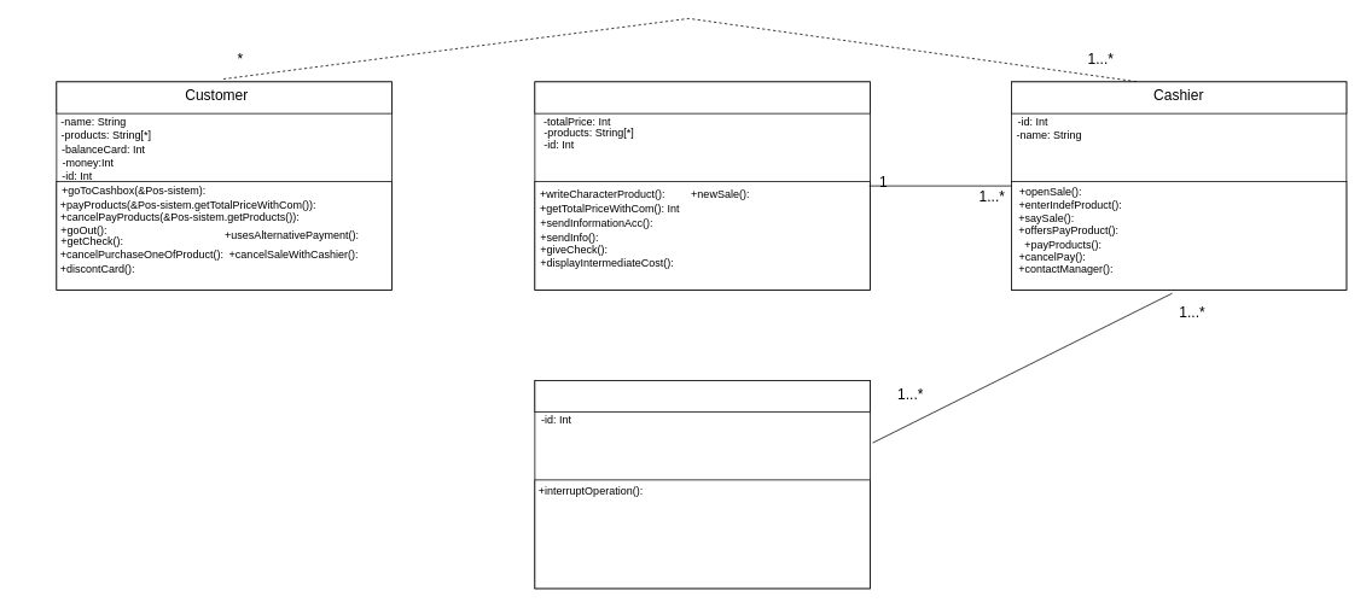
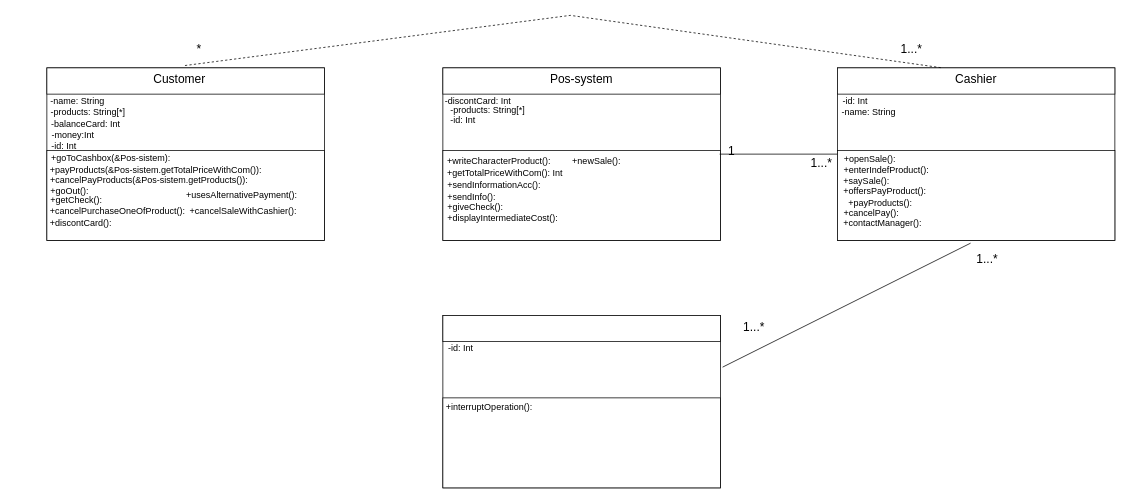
  <mxCell id="0" />
  <mxCell id="1" parent="0" />
  <mxCell id="2" value="" style="group" vertex="1" connectable="0" parent="1"><mxGeometry x="62" y="90" width="380" height="230" as="geometry" /></mxCell>
  <mxCell id="3" value="" style="rounded=0;whiteSpace=wrap;html=1;" vertex="1" parent="2"><mxGeometry width="370" height="230" as="geometry" /></mxCell>
  <mxCell id="4" value="" style="rounded=0;whiteSpace=wrap;html=1;" vertex="1" parent="2"><mxGeometry width="370" height="35" as="geometry" /></mxCell>
  <mxCell id="5" value="" style="rounded=0;whiteSpace=wrap;html=1;" vertex="1" parent="2"><mxGeometry y="110" width="370" height="120" as="geometry" /></mxCell>
  <mxCell id="6" value="-id: Int" style="text;html=1;align=center;verticalAlign=middle;whiteSpace=wrap;rounded=0;" vertex="1" parent="2"><mxGeometry x="-20" y="90" width="86" height="30" as="geometry" /></mxCell>
  <mxCell id="7" value="+usesAlternativePayment():" style="text;html=1;align=center;verticalAlign=middle;whiteSpace=wrap;rounded=0;" vertex="1" parent="2"><mxGeometry x="190" y="155" width="140" height="30" as="geometry" /></mxCell>
  <mxCell id="8" value="+cancelSaleWithCashier():" style="text;html=1;align=center;verticalAlign=middle;whiteSpace=wrap;rounded=0;" vertex="1" parent="2"><mxGeometry x="192" y="176" width="140" height="30" as="geometry" /></mxCell>
  <mxCell id="9" value="Customer" style="text;html=1;align=center;verticalAlign=middle;whiteSpace=wrap;rounded=0;fontSize=16;" vertex="1" parent="1"><mxGeometry x="194" y="90" width="90" height="30" as="geometry" /></mxCell>
  <mxCell id="10" value="-name: String" style="text;html=1;align=center;verticalAlign=middle;whiteSpace=wrap;rounded=0;" vertex="1" parent="1"><mxGeometry x="58" y="120" width="90" height="30" as="geometry" /></mxCell>
  <mxCell id="11" value="-products: String[*]" style="text;html=1;align=center;verticalAlign=middle;whiteSpace=wrap;rounded=0;" vertex="1" parent="1"><mxGeometry x="40" y="134" width="154" height="30" as="geometry" /></mxCell>
  <mxCell id="12" value="-balanceCard: Int" style="text;html=1;align=center;verticalAlign=middle;whiteSpace=wrap;rounded=0;" vertex="1" parent="1"><mxGeometry x="37" y="150" width="154" height="30" as="geometry" /></mxCell>
  <mxCell id="13" value="-money:Int" style="text;html=1;align=center;verticalAlign=middle;whiteSpace=wrap;rounded=0;" vertex="1" parent="1"><mxGeometry x="20" y="165" width="154" height="30" as="geometry" /></mxCell>
  <mxCell id="14" value="+goToCashbox(&amp;amp;Pos-sistem):" style="text;html=1;align=center;verticalAlign=middle;whiteSpace=wrap;rounded=0;" vertex="1" parent="1"><mxGeometry x="35" y="196" width="225" height="30" as="geometry" /></mxCell>
  <mxCell id="15" value="+payProducts(&amp;amp;Pos-sistem.getTotalPriceWithCom()):" style="text;html=1;align=center;verticalAlign=middle;whiteSpace=wrap;rounded=0;" vertex="1" parent="1"><mxGeometry x="58" y="211" width="299" height="30" as="geometry" /></mxCell>
  <mxCell id="16" value="+cancelPayProducts(&amp;amp;Pos-sistem.getProducts()):" style="text;html=1;align=center;verticalAlign=middle;whiteSpace=wrap;rounded=0;" vertex="1" parent="1"><mxGeometry x="59" y="225" width="279" height="30" as="geometry" /></mxCell>
  <mxCell id="17" value="+goOut():" style="text;html=1;align=center;verticalAlign=middle;whiteSpace=wrap;rounded=0;" vertex="1" parent="1"><mxGeometry x="56" y="239" width="73" height="30" as="geometry" /></mxCell>
  <mxCell id="18" value="+getCheck():" style="text;html=1;align=center;verticalAlign=middle;whiteSpace=wrap;rounded=0;" vertex="1" parent="1"><mxGeometry x="65" y="252" width="73" height="30" as="geometry" /></mxCell>
  <mxCell id="19" value="" style="group" vertex="1" connectable="0" parent="1"><mxGeometry x="590" y="90" width="370" height="230" as="geometry" /></mxCell>
  <mxCell id="20" value="" style="rounded=0;whiteSpace=wrap;html=1;" vertex="1" parent="19"><mxGeometry width="370" height="230" as="geometry" /></mxCell>
  <mxCell id="21" value="" style="rounded=0;whiteSpace=wrap;html=1;" vertex="1" parent="19"><mxGeometry width="370" height="35" as="geometry" /></mxCell>
  <mxCell id="22" value="" style="rounded=0;whiteSpace=wrap;html=1;" vertex="1" parent="19"><mxGeometry y="110" width="370" height="120" as="geometry" /></mxCell>
+ <mxCell id="23" value="Pos-system" style="text;html=1;align=center;verticalAlign=middle;whiteSpace=wrap;rounded=0;fontSize=16;" vertex="1" parent="19"><mxGeometry x="140" width="90" height="30" as="geometry" /></mxCell>
  <mxCell id="24" value="+writeCharacterProduct():&lt;span style=&quot;color: rgba(0, 0, 0, 0); font-family: monospace; font-size: 0px; text-align: start; text-wrap-mode: nowrap;&quot;&gt;%3CCmxGraphModel%3E%3Croot%3E%3CmxCell%20id%3D%220%22%2F%3E%3CmxCell%20id%3D%221%22%20parent%3D%220%22%2F%3E%3CmxCell%20id%3D%222%22%20value%3D%22%2BcancelPayProducts(%26amp%3Bamp%3BPos-sistem.getProducts())%3A%22%20style%3D%22text%3Bhtml%3D1%3Balign%3Dcenter%3BverticalAlign%3Dmiddle%3BwhiteSpace%3Dwrap%3Brounded%3D0%3B%22%20vertex%3D%221%22%20parent%3D%221%22%3E%3CmxGeometry%20x%3D%2237%22%20y%3D%22295%22%20width%3D%22279%22%20height%3D%2230%22%20as%3D%22geometry%22%2F%3E%3C%2FmxCell%3E%3C%2Froot%3E%3C%2FmxGraphModel%3EC:&lt;/span&gt;" style="text;html=1;align=center;verticalAlign=middle;whiteSpace=wrap;rounded=0;" vertex="1" parent="19"><mxGeometry y="110" width="150" height="30" as="geometry" /></mxCell>
- <mxCell id="25" value="-totalPrice: Int" style="text;html=1;align=center;verticalAlign=middle;whiteSpace=wrap;rounded=0;" vertex="1" parent="19"><mxGeometry x="-30" y="30" width="154" height="30" as="geometry" /></mxCell>
+ <mxCell id="25" value="-discontCard: Int" style="text;html=1;align=center;verticalAlign=middle;whiteSpace=wrap;rounded=0;" vertex="1" parent="19"><mxGeometry x="-30" y="30" width="154" height="30" as="geometry" /></mxCell>
  <mxCell id="26" value="-products: String[*]" style="text;html=1;align=center;verticalAlign=middle;whiteSpace=wrap;rounded=0;" vertex="1" parent="19"><mxGeometry x="-17" y="42" width="154" height="30" as="geometry" /></mxCell>
  <mxCell id="27" value="+newSale():" style="text;html=1;align=center;verticalAlign=middle;whiteSpace=wrap;rounded=0;" vertex="1" parent="19"><mxGeometry x="160" y="110" width="90" height="30" as="geometry" /></mxCell>
  <mxCell id="28" value="+getTotalPriceWithCom(): Int" style="text;html=1;align=center;verticalAlign=middle;whiteSpace=wrap;rounded=0;" vertex="1" parent="1"><mxGeometry x="575" y="215" width="196" height="30" as="geometry" /></mxCell>
  <mxCell id="29" value="+sendInformationAcc():" style="text;html=1;align=center;verticalAlign=middle;whiteSpace=wrap;rounded=0;" vertex="1" parent="1"><mxGeometry x="593" y="232" width="131" height="30" as="geometry" /></mxCell>
  <mxCell id="30" value="+sendInfo():&lt;span style=&quot;color: rgba(0, 0, 0, 0); font-family: monospace; font-size: 0px; text-align: start; text-wrap-mode: nowrap;&quot;&gt;%3CmxGraphModel%3E%3Croot%3E%3CmxCell%20id%3D%220%22%2F%3E%3CmxCell%20id%3D%221%22%20parent%3D%220%22%2F%3E%3CmxCell%20id%3D%222%22%20value%3D%22%2BsendInformationAcc()%3A%22%20style%3D%22text%3Bhtml%3D1%3Balign%3Dcenter%3BverticalAlign%3Dmiddle%3BwhiteSpace%3Dwrap%3Brounded%3D0%3B%22%20vertex%3D%221%22%20parent%3D%221%22%3E%3CmxGeometry%20x%3D%22473%22%20y%3D%22302%22%20width%3D%22131%22%20height%3D%2230%22%20as%3D%22geometry%22%2F%3E%3C%2FmxCell%3E%3C%2Froot%3E%3C%2FmxGraphModel%3E&lt;/span&gt;&lt;span style=&quot;color: rgba(0, 0, 0, 0); font-family: monospace; font-size: 0px; text-align: start; text-wrap-mode: nowrap;&quot;&gt;%3CmxGraphModel%3E%3Croot%3E%3CmxCell%20id%3D%220%22%2F%3E%3CmxCell%20id%3D%221%22%20parent%3D%220%22%2F%3E%3CmxCell%20id%3D%222%22%20value%3D%22%2BsendInformationAcc()%3A%22%20style%3D%22text%3Bhtml%3D1%3Balign%3Dcenter%3BverticalAlign%3Dmiddle%3BwhiteSpace%3Dwrap%3Brounded%3D0%3B%22%20vertex%3D%221%22%20parent%3D%221%22%3E%3CmxGeometry%20x%3D%22473%22%20y%3D%22302%22%20width%3D%22131%22%20height%3D%2230%22%20as%3D%22geometry%22%2F%3E%3C%2FmxCell%3E%3C%2Froot%3E%3C%2FmxGraphModel%3Ese&lt;/span&gt;" style="text;html=1;align=center;verticalAlign=middle;whiteSpace=wrap;rounded=0;" vertex="1" parent="1"><mxGeometry x="563" y="247" width="131" height="30" as="geometry" /></mxCell>
  <mxCell id="31" value="+giveCheck():" style="text;html=1;align=center;verticalAlign=middle;whiteSpace=wrap;rounded=0;" vertex="1" parent="1"><mxGeometry x="568" y="261" width="131" height="30" as="geometry" /></mxCell>
  <mxCell id="32" value="" style="group" vertex="1" connectable="0" parent="1"><mxGeometry x="1116" y="90" width="370" height="230" as="geometry" /></mxCell>
  <mxCell id="33" value="" style="rounded=0;whiteSpace=wrap;html=1;" vertex="1" parent="32"><mxGeometry width="370" height="230" as="geometry" /></mxCell>
  <mxCell id="34" value="" style="rounded=0;whiteSpace=wrap;html=1;" vertex="1" parent="32"><mxGeometry width="370" height="35" as="geometry" /></mxCell>
  <mxCell id="35" value="" style="rounded=0;whiteSpace=wrap;html=1;" vertex="1" parent="32"><mxGeometry y="110" width="370" height="120" as="geometry" /></mxCell>
  <mxCell id="36" value="Cashier" style="text;html=1;align=center;verticalAlign=middle;whiteSpace=wrap;rounded=0;fontSize=16;" vertex="1" parent="32"><mxGeometry x="140" width="90" height="30" as="geometry" /></mxCell>
  <mxCell id="37" value="-id: Int" style="text;html=1;align=center;verticalAlign=middle;whiteSpace=wrap;rounded=0;" vertex="1" parent="32"><mxGeometry x="-19" y="29" width="86" height="30" as="geometry" /></mxCell>
  <mxCell id="38" value="+openSale():" style="text;html=1;align=center;verticalAlign=middle;whiteSpace=wrap;rounded=0;" vertex="1" parent="32"><mxGeometry x="-6" y="107" width="99" height="30" as="geometry" /></mxCell>
  <mxCell id="39" value="-id: Int" style="text;html=1;align=center;verticalAlign=middle;whiteSpace=wrap;rounded=0;" vertex="1" parent="1"><mxGeometry x="574" y="145" width="86" height="30" as="geometry" /></mxCell>
  <mxCell id="40" value="+enterIndefProduct():" style="text;html=1;align=center;verticalAlign=middle;whiteSpace=wrap;rounded=0;" vertex="1" parent="1"><mxGeometry x="1120" y="212" width="123" height="30" as="geometry" /></mxCell>
  <mxCell id="41" value="+saySale():" style="text;html=1;align=center;verticalAlign=middle;whiteSpace=wrap;rounded=0;" vertex="1" parent="1"><mxGeometry x="1117" y="226" width="76" height="30" as="geometry" /></mxCell>
  <mxCell id="42" value="+offersPayProduct():&lt;span style=&quot;color: rgba(0, 0, 0, 0); font-family: monospace; font-size: 0px; text-align: start; text-wrap-mode: nowrap;&quot;&gt;%3CmxGraphModel%3E%3Croot%3E%3CmxCell%20id%3D%220%22%2F%3E%3CmxCell%20id%3D%221%22%20parent%3D%220%22%2F%3E%3CmxCell%20id%3D%222%22%20value%3D%22%2BsaySale()%3A%22%20style%3D%22text%3Bhtml%3D1%3Balign%3Dcenter%3BverticalAlign%3Dmiddle%3BwhiteSpace%3Dwrap%3Brounded%3D0%3B%22%20vertex%3D%221%22%20parent%3D%221%22%3E%3CmxGeometry%20x%3D%22921%22%20y%3D%22296%22%20width%3D%2276%22%20height%3D%2230%22%20as%3D%22geometry%22%2F%3E%3C%2FmxCell%3E%3C%2Froot%3E%3C%2FmxGraphModel%3E&lt;/span&gt;" style="text;html=1;align=center;verticalAlign=middle;whiteSpace=wrap;rounded=0;" vertex="1" parent="1"><mxGeometry x="1116" y="240" width="127" height="30" as="geometry" /></mxCell>
  <mxCell id="43" value="-name: String" style="text;html=1;align=center;verticalAlign=middle;whiteSpace=wrap;rounded=0;" vertex="1" parent="1"><mxGeometry x="1115" y="134" width="86" height="30" as="geometry" /></mxCell>
  <mxCell id="44" value="+cancelPurchaseOneOfProduct():" style="text;html=1;align=center;verticalAlign=middle;whiteSpace=wrap;rounded=0;" vertex="1" parent="1"><mxGeometry x="43" y="266" width="227" height="30" as="geometry" /></mxCell>
  <mxCell id="45" value="+payProducts():" style="text;html=1;align=center;verticalAlign=middle;whiteSpace=wrap;rounded=0;" vertex="1" parent="1"><mxGeometry x="1110" y="255" width="127" height="30" as="geometry" /></mxCell>
  <mxCell id="46" value="+displayIntermediateCost():" style="text;html=1;align=center;verticalAlign=middle;whiteSpace=wrap;rounded=0;" vertex="1" parent="1"><mxGeometry x="584" y="276" width="172" height="30" as="geometry" /></mxCell>
  <mxCell id="47" value="+cancelPay():" style="text;html=1;align=center;verticalAlign=middle;whiteSpace=wrap;rounded=0;" vertex="1" parent="1"><mxGeometry x="1117" y="269" width="89" height="30" as="geometry" /></mxCell>
  <mxCell id="48" value="+contactManager():" style="text;html=1;align=center;verticalAlign=middle;whiteSpace=wrap;rounded=0;" vertex="1" parent="1"><mxGeometry x="1117" y="282" width="119" height="30" as="geometry" /></mxCell>
  <mxCell id="49" value="" style="group" vertex="1" connectable="0" parent="1"><mxGeometry x="590" y="420" width="370" height="230" as="geometry" /></mxCell>
  <mxCell id="50" value="" style="rounded=0;whiteSpace=wrap;html=1;" vertex="1" parent="49"><mxGeometry width="370" height="230" as="geometry" /></mxCell>
  <mxCell id="51" value="" style="rounded=0;whiteSpace=wrap;html=1;" vertex="1" parent="49"><mxGeometry width="370" height="35" as="geometry" /></mxCell>
  <mxCell id="52" value="" style="rounded=0;whiteSpace=wrap;html=1;" vertex="1" parent="49"><mxGeometry y="110" width="370" height="120" as="geometry" /></mxCell>
  <mxCell id="53" value="-id: Int" style="text;html=1;align=center;verticalAlign=middle;whiteSpace=wrap;rounded=0;" vertex="1" parent="49"><mxGeometry x="-19" y="29" width="86" height="30" as="geometry" /></mxCell>
  <mxCell id="54" value="+interruptOperation():" style="text;html=1;align=center;verticalAlign=middle;whiteSpace=wrap;rounded=0;" vertex="1" parent="49"><mxGeometry x="-6" y="107" width="136" height="30" as="geometry" /></mxCell>
  <mxCell id="55" value="+discontCard():" style="text;html=1;align=center;verticalAlign=middle;whiteSpace=wrap;rounded=0;" vertex="1" parent="1"><mxGeometry x="43" y="282" width="129" height="30" as="geometry" /></mxCell>
  <mxCell id="56" value="" style="endArrow=none;html=1;rounded=0;exitX=0;exitY=0.5;exitDx=0;exitDy=0;" edge="1" parent="1" source="33"><mxGeometry width="50" height="50" relative="1" as="geometry"><mxPoint x="910" y="360" as="sourcePoint" /><mxPoint x="959" y="205" as="targetPoint" /></mxGeometry></mxCell>
  <mxCell id="57" value="1" style="text;html=1;align=center;verticalAlign=middle;whiteSpace=wrap;rounded=0;fontSize=16;" vertex="1" parent="1"><mxGeometry x="930" y="185" width="90" height="30" as="geometry" /></mxCell>
  <mxCell id="58" value="1...*" style="text;html=1;align=center;verticalAlign=middle;whiteSpace=wrap;rounded=0;fontSize=16;" vertex="1" parent="1"><mxGeometry x="1050" y="202" width="90" height="30" as="geometry" /></mxCell>
  <mxCell id="59" value="" style="endArrow=none;html=1;rounded=0;exitX=0.579;exitY=-0.104;exitDx=0;exitDy=0;exitPerimeter=0;entryX=0;entryY=0;entryDx=0;entryDy=0;dashed=1;" edge="1" parent="1" source="9" target="36"><mxGeometry width="50" height="50" relative="1" as="geometry"><mxPoint x="580" y="80" as="sourcePoint" /><mxPoint x="630" y="30" as="targetPoint" /><Array as="points"><mxPoint x="760" y="20" /></Array></mxGeometry></mxCell>
  <mxCell id="60" value="*" style="text;html=1;align=center;verticalAlign=middle;whiteSpace=wrap;rounded=0;fontSize=16;" vertex="1" parent="1"><mxGeometry x="220" y="50" width="90" height="30" as="geometry" /></mxCell>
  <mxCell id="61" value="1...*" style="text;html=1;align=center;verticalAlign=middle;whiteSpace=wrap;rounded=0;fontSize=16;" vertex="1" parent="1"><mxGeometry x="1170" y="50" width="90" height="30" as="geometry" /></mxCell>
  <mxCell id="62" value="" style="endArrow=none;html=1;rounded=0;exitX=1.008;exitY=0.3;exitDx=0;exitDy=0;exitPerimeter=0;entryX=0.48;entryY=1.031;entryDx=0;entryDy=0;entryPerimeter=0;" edge="1" parent="1" source="50" target="35"><mxGeometry width="50" height="50" relative="1" as="geometry"><mxPoint x="810" y="300" as="sourcePoint" /><mxPoint x="860" y="250" as="targetPoint" /></mxGeometry></mxCell>
  <mxCell id="63" value="1...*" style="text;html=1;align=center;verticalAlign=middle;whiteSpace=wrap;rounded=0;fontSize=16;" vertex="1" parent="1"><mxGeometry x="960" y="420" width="90" height="30" as="geometry" /></mxCell>
  <mxCell id="64" value="1...*" style="text;html=1;align=center;verticalAlign=middle;whiteSpace=wrap;rounded=0;fontSize=16;" vertex="1" parent="1"><mxGeometry x="1271" y="330" width="90" height="30" as="geometry" /></mxCell>
